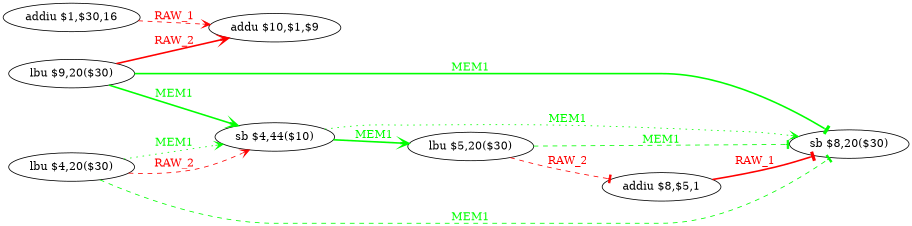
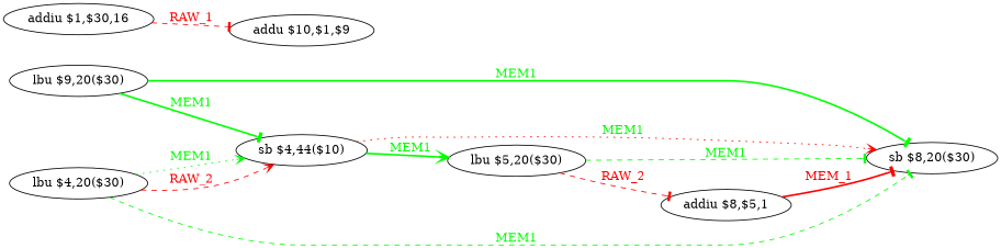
  digraph {
    rankdir=LR
    node [shape=ellipse]
    edge [arrowhead=tee color=green fontcolor=green style=bold]
    n1 [label="lbu $9,20($30)"]
    n2 [label="addu $10,$1,$9"]
    n3 [label="sb $4,44($10)"]
    n4 [label="sb $8,20($30)"]
    n5 [label="lbu $5,20($30)"]
    n6 [label="addiu $8,$5,1"]
    n7 [label="addiu $1,$30,16"]
    n8 [label="lbu $4,20($30)"]
-   n1 -> n2 [arrowhead=vee color=red fontcolor=red label=RAW_2]
-   n1 -> n3 [arrowhead=vee label=MEM1]
+   n1 -> n3 [label=MEM1]
    n1 -> n4 [label=MEM1]
-   n3 -> n4 [arrowhead=vee label=MEM1 style=dotted]
+   n3 -> n4 [arrowhead=vee color=red label=MEM1 style=dotted]
    n3 -> n5 [arrowhead=vee label=MEM1]
    n5 -> n4 [label=MEM1 style=dashed]
    n5 -> n6 [color=red fontcolor=red label=RAW_2 style=dashed]
-   n6 -> n4 [color=red fontcolor=red label=RAW_1]
-   n7 -> n2 [arrowhead=vee color=red fontcolor=red label=RAW_1 style=dashed]
+   n6 -> n4 [color=red fontcolor=red label=MEM_1]
+   n7 -> n2 [color=red fontcolor=red label=RAW_1 style=dashed]
    n8 -> n3 [arrowhead=vee label=MEM1 style=dotted]
    n8 -> n3 [arrowhead=vee color=red fontcolor=red label=RAW_2 style=dashed]
    n8 -> n4 [label=MEM1 style=dashed]
  }
